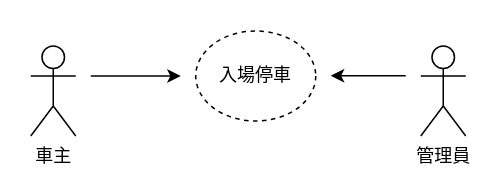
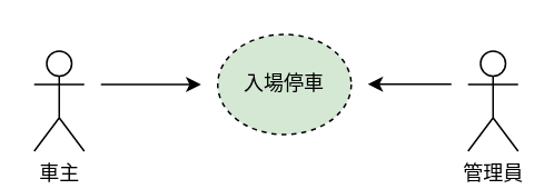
  <mxCell id="0" />
  <mxCell id="1" parent="0" />
  <mxCell id="2" value="車主" style="shape=umlActor;verticalLabelPosition=bottom;verticalAlign=top;html=1;outlineConnect=0;" vertex="1" parent="1"><mxGeometry x="20" y="30" width="30" height="60" as="geometry" /></mxCell>
  <mxCell id="3" value="" style="endArrow=classic;html=1;rounded=0;" edge="1" parent="1"><mxGeometry width="50" height="50" relative="1" as="geometry"><mxPoint x="60" y="50" as="sourcePoint" /><mxPoint x="120" y="50" as="targetPoint" /></mxGeometry></mxCell>
- <mxCell id="4" value="入場停車" style="ellipse;whiteSpace=wrap;html=1;align=center;dashed=1;" vertex="1" parent="1"><mxGeometry x="130" y="20" width="80" height="60" as="geometry" /></mxCell>
+ <mxCell id="4" value="入場停車" style="ellipse;whiteSpace=wrap;html=1;align=center;dashed=1;fillColor=#d5e8d4;" vertex="1" parent="1"><mxGeometry x="130" y="20" width="80" height="60" as="geometry" /></mxCell>
  <mxCell id="5" value="管理員" style="shape=umlActor;verticalLabelPosition=bottom;verticalAlign=top;html=1;outlineConnect=0;" vertex="1" parent="1"><mxGeometry x="280" y="30" width="30" height="60" as="geometry" /></mxCell>
  <mxCell id="6" value="" style="endArrow=classic;html=1;rounded=0;" edge="1" parent="1"><mxGeometry width="50" height="50" relative="1" as="geometry"><mxPoint x="270" y="49.82" as="sourcePoint" /><mxPoint x="220" y="49.82" as="targetPoint" /></mxGeometry></mxCell>
